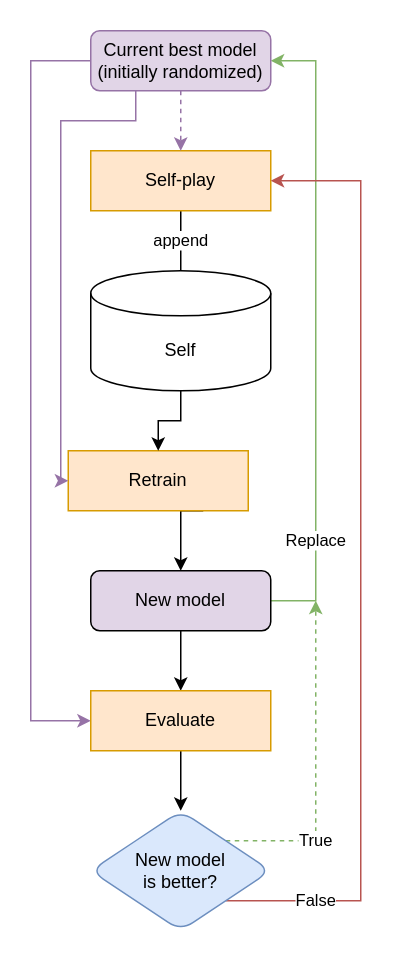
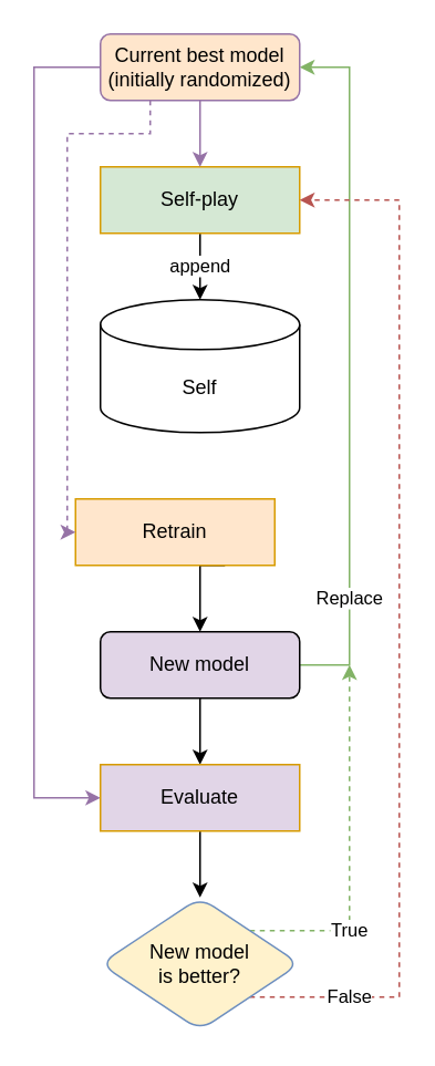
  <mxCell id="0" />
  <mxCell id="1" parent="0" />
- <mxCell id="2" value="append" style="edgeStyle=orthogonalEdgeStyle;rounded=0;orthogonalLoop=1;jettySize=auto;html=1;endArrow=none;" parent="1" source="3" target="19" edge="1"><mxGeometry relative="1" as="geometry"><mxPoint as="offset" /></mxGeometry></mxCell>
- <mxCell id="3" value="Self-play" style="rounded=0;whiteSpace=wrap;html=1;fillColor=#ffe6cc;strokeColor=#d79b00;" parent="1" vertex="1"><mxGeometry x="60" y="100" width="120" height="40" as="geometry" /></mxCell>
+ <mxCell id="2" value="append" style="edgeStyle=orthogonalEdgeStyle;rounded=0;orthogonalLoop=1;jettySize=auto;html=1;" parent="1" source="3" target="19" edge="1"><mxGeometry relative="1" as="geometry"><mxPoint as="offset" /></mxGeometry></mxCell>
+ <mxCell id="3" value="Self-play" style="rounded=0;whiteSpace=wrap;html=1;fillColor=#d5e8d4;strokeColor=#d79b00;" parent="1" vertex="1"><mxGeometry x="60" y="100" width="120" height="40" as="geometry" /></mxCell>
  <mxCell id="4" style="edgeStyle=orthogonalEdgeStyle;rounded=0;orthogonalLoop=1;jettySize=auto;html=1;exitX=0.75;exitY=1;exitDx=0;exitDy=0;" parent="1" source="5" target="8" edge="1"><mxGeometry relative="1" as="geometry"><Array as="points"><mxPoint x="120" y="340" /></Array></mxGeometry></mxCell>
  <mxCell id="5" value="Retrain" style="rounded=0;whiteSpace=wrap;html=1;fillColor=#ffe6cc;strokeColor=#d79b00;" parent="1" vertex="1"><mxGeometry x="45" y="300" width="120" height="40" as="geometry" /></mxCell>
  <mxCell id="6" value="" style="edgeStyle=orthogonalEdgeStyle;rounded=0;orthogonalLoop=1;jettySize=auto;html=1;" parent="1" source="8" target="14" edge="1"><mxGeometry relative="1" as="geometry" /></mxCell>
  <mxCell id="7" value="Replace" style="edgeStyle=orthogonalEdgeStyle;rounded=0;orthogonalLoop=1;jettySize=auto;html=1;exitX=1;exitY=0.5;exitDx=0;exitDy=0;entryX=1;entryY=0.5;entryDx=0;entryDy=0;fillColor=#d5e8d4;strokeColor=#82b366;" parent="1" source="8" target="12" edge="1"><mxGeometry x="-0.666" relative="1" as="geometry"><mxPoint as="offset" /><Array as="points"><mxPoint x="210" y="400" /><mxPoint x="210" y="40" /></Array></mxGeometry></mxCell>
  <mxCell id="8" value="New model" style="rounded=1;whiteSpace=wrap;html=1;fillColor=#e1d5e7;" parent="1" vertex="1"><mxGeometry x="60" y="380" width="120" height="40" as="geometry" /></mxCell>
- <mxCell id="9" value="" style="edgeStyle=orthogonalEdgeStyle;rounded=0;orthogonalLoop=1;jettySize=auto;html=1;fillColor=#e1d5e7;strokeColor=#9673a6;dashed=1;" parent="1" source="12" target="3" edge="1"><mxGeometry relative="1" as="geometry" /></mxCell>
- <mxCell id="10" style="edgeStyle=orthogonalEdgeStyle;rounded=0;orthogonalLoop=1;jettySize=auto;html=1;exitX=0.25;exitY=1;exitDx=0;exitDy=0;entryX=0;entryY=0.5;entryDx=0;entryDy=0;fillColor=#e1d5e7;strokeColor=#9673a6;" parent="1" source="12" target="5" edge="1"><mxGeometry relative="1" as="geometry"><Array as="points"><mxPoint x="90" y="80" /><mxPoint x="40" y="80" /><mxPoint x="40" y="320" /></Array></mxGeometry></mxCell>
+ <mxCell id="9" value="" style="edgeStyle=orthogonalEdgeStyle;rounded=0;orthogonalLoop=1;jettySize=auto;html=1;fillColor=#e1d5e7;strokeColor=#9673a6;" parent="1" source="12" target="3" edge="1"><mxGeometry relative="1" as="geometry" /></mxCell>
+ <mxCell id="10" style="edgeStyle=orthogonalEdgeStyle;rounded=0;orthogonalLoop=1;jettySize=auto;html=1;exitX=0.25;exitY=1;exitDx=0;exitDy=0;entryX=0;entryY=0.5;entryDx=0;entryDy=0;fillColor=#e1d5e7;strokeColor=#9673a6;dashed=1;" parent="1" source="12" target="5" edge="1"><mxGeometry relative="1" as="geometry"><Array as="points"><mxPoint x="90" y="80" /><mxPoint x="40" y="80" /><mxPoint x="40" y="320" /></Array></mxGeometry></mxCell>
  <mxCell id="11" style="edgeStyle=orthogonalEdgeStyle;rounded=0;orthogonalLoop=1;jettySize=auto;html=1;exitX=0;exitY=0.5;exitDx=0;exitDy=0;entryX=0;entryY=0.5;entryDx=0;entryDy=0;fillColor=#e1d5e7;strokeColor=#9673a6;" parent="1" source="12" target="14" edge="1"><mxGeometry relative="1" as="geometry"><Array as="points"><mxPoint x="20" y="40" /><mxPoint x="20" y="480" /></Array></mxGeometry></mxCell>
- <mxCell id="12" value="Current best model&lt;br&gt;(initially randomized)" style="rounded=1;whiteSpace=wrap;html=1;noLabel=0;fillColor=#e1d5e7;strokeColor=#9673a6;" parent="1" vertex="1"><mxGeometry x="60" y="20" width="120" height="40" as="geometry" /></mxCell>
+ <mxCell id="12" value="Current best model&lt;br&gt;(initially randomized)" style="rounded=1;whiteSpace=wrap;html=1;noLabel=0;fillColor=#ffe6cc;strokeColor=#9673a6;" parent="1" vertex="1"><mxGeometry x="60" y="20" width="120" height="40" as="geometry" /></mxCell>
  <mxCell id="13" value="" style="edgeStyle=orthogonalEdgeStyle;rounded=0;orthogonalLoop=1;jettySize=auto;html=1;" parent="1" source="14" target="17" edge="1"><mxGeometry relative="1" as="geometry" /></mxCell>
- <mxCell id="14" value="Evaluate" style="rounded=0;whiteSpace=wrap;html=1;fillColor=#ffe6cc;strokeColor=#d79b00;" parent="1" vertex="1"><mxGeometry x="60" y="460" width="120" height="40" as="geometry" /></mxCell>
+ <mxCell id="14" value="Evaluate" style="rounded=0;whiteSpace=wrap;html=1;fillColor=#e1d5e7;strokeColor=#d79b00;" parent="1" vertex="1"><mxGeometry x="60" y="460" width="120" height="40" as="geometry" /></mxCell>
  <mxCell id="15" value="True" style="edgeStyle=orthogonalEdgeStyle;rounded=0;orthogonalLoop=1;jettySize=auto;html=1;exitX=1;exitY=0;exitDx=0;exitDy=0;fillColor=#d5e8d4;strokeColor=#82b366;dashed=1;" parent="1" source="17" edge="1"><mxGeometry x="-0.455" relative="1" as="geometry"><mxPoint x="210" y="400" as="targetPoint" /><mxPoint as="offset" /><Array as="points"><mxPoint x="210" y="560" /></Array></mxGeometry></mxCell>
- <mxCell id="16" value="False" style="edgeStyle=orthogonalEdgeStyle;rounded=0;orthogonalLoop=1;jettySize=auto;html=1;exitX=1;exitY=1;exitDx=0;exitDy=0;entryX=1;entryY=0.5;entryDx=0;entryDy=0;fillColor=#f8cecc;strokeColor=#b85450;" parent="1" source="17" target="3" edge="1"><mxGeometry x="-0.809" relative="1" as="geometry"><mxPoint x="250" y="560.034" as="targetPoint" /><Array as="points"><mxPoint x="240" y="600" /><mxPoint x="240" y="120" /></Array><mxPoint as="offset" /></mxGeometry></mxCell>
- <mxCell id="17" value="New model&lt;br&gt;is better?" style="rhombus;whiteSpace=wrap;html=1;rounded=1;fillColor=#dae8fc;strokeColor=#6c8ebf;" parent="1" vertex="1"><mxGeometry x="60" y="540" width="120" height="80" as="geometry" /></mxCell>
- <mxCell id="18" value="" style="edgeStyle=orthogonalEdgeStyle;rounded=0;orthogonalLoop=1;jettySize=auto;html=1;" parent="1" source="19" target="5" edge="1"><mxGeometry relative="1" as="geometry" /></mxCell>
+ <mxCell id="16" value="False" style="edgeStyle=orthogonalEdgeStyle;rounded=0;orthogonalLoop=1;jettySize=auto;html=1;exitX=1;exitY=1;exitDx=0;exitDy=0;entryX=1;entryY=0.5;entryDx=0;entryDy=0;fillColor=#f8cecc;strokeColor=#b85450;dashed=1;" parent="1" source="17" target="3" edge="1"><mxGeometry x="-0.809" relative="1" as="geometry"><mxPoint x="250" y="560.034" as="targetPoint" /><Array as="points"><mxPoint x="240" y="600" /><mxPoint x="240" y="120" /></Array><mxPoint as="offset" /></mxGeometry></mxCell>
+ <mxCell id="17" value="New model&lt;br&gt;is better?" style="rhombus;whiteSpace=wrap;html=1;rounded=1;fillColor=#fff2cc;strokeColor=#6c8ebf;" parent="1" vertex="1"><mxGeometry x="60" y="540" width="120" height="80" as="geometry" /></mxCell>
  <mxCell id="19" value="&lt;span style=&quot;&quot;&gt;Self&lt;/span&gt;" style="shape=cylinder3;whiteSpace=wrap;html=1;boundedLbl=1;backgroundOutline=1;size=15;rounded=1;" parent="1" vertex="1"><mxGeometry x="60" y="180" width="120" height="80" as="geometry" /></mxCell>
